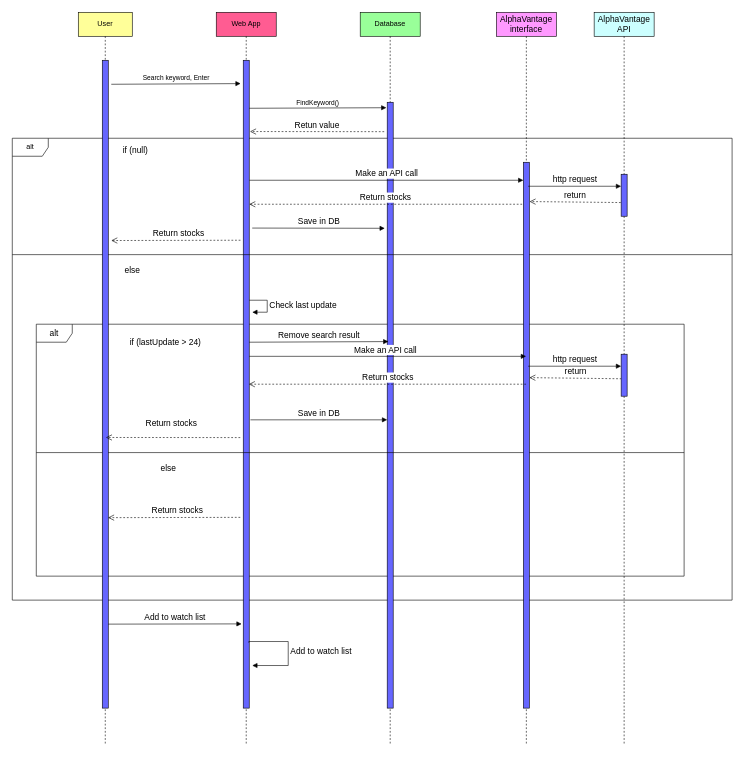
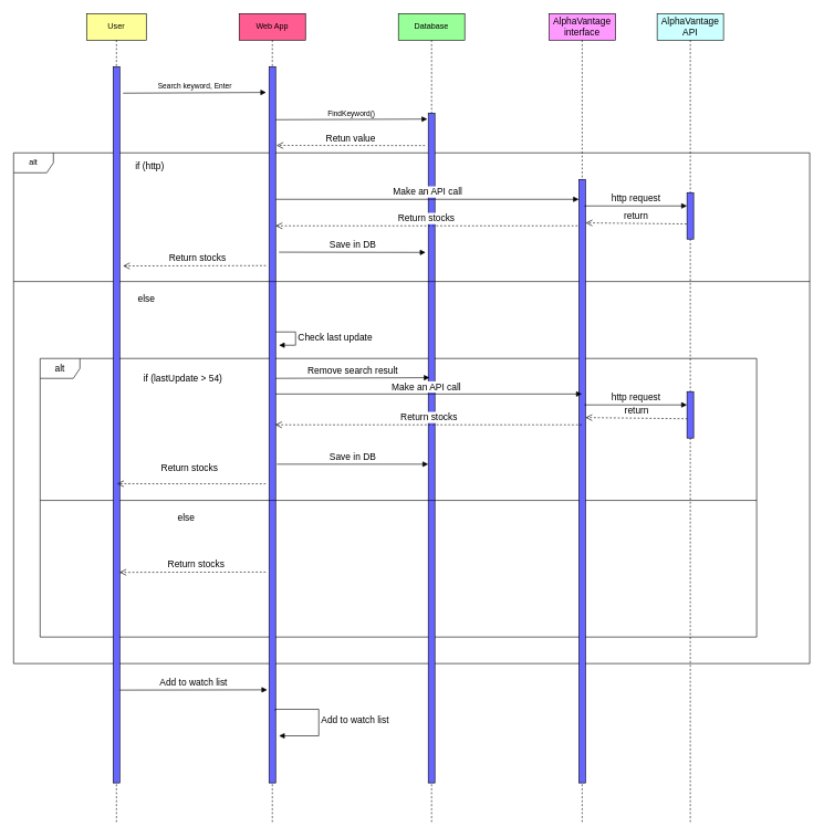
  <mxCell id="0" />
  <mxCell id="1" parent="0" />
  <mxCell id="2" value="alt" style="shape=umlFrame;whiteSpace=wrap;html=1;" vertex="1" parent="1"><mxGeometry x="20" y="230" width="1200" height="770" as="geometry" /></mxCell>
  <mxCell id="3" value="alt" style="shape=umlFrame;whiteSpace=wrap;html=1;fontSize=14;" vertex="1" parent="1"><mxGeometry x="60" y="540" width="1080" height="420" as="geometry" /></mxCell>
  <mxCell id="4" value="Database" style="shape=umlLifeline;perimeter=lifelinePerimeter;whiteSpace=wrap;html=1;container=1;collapsible=0;recursiveResize=0;outlineConnect=0;fillColor=#99FF99;" vertex="1" parent="1"><mxGeometry x="600" y="20" width="100" height="1220" as="geometry" /></mxCell>
  <mxCell id="5" value="" style="html=1;points=[];perimeter=orthogonalPerimeter;fillColor=#6666FF;" vertex="1" parent="4"><mxGeometry x="45" y="150" width="10" height="1010" as="geometry" /></mxCell>
  <mxCell id="6" value="Web App" style="shape=umlLifeline;perimeter=lifelinePerimeter;whiteSpace=wrap;html=1;container=1;collapsible=0;recursiveResize=0;outlineConnect=0;fillColor=#FF5C92;" vertex="1" parent="1"><mxGeometry x="360" y="20" width="100" height="1220" as="geometry" /></mxCell>
  <mxCell id="7" value="Make an API call" style="html=1;verticalAlign=bottom;endArrow=block;rounded=0;fontSize=14;" edge="1" parent="6" target="21"><mxGeometry width="80" relative="1" as="geometry"><mxPoint x="55" y="280" as="sourcePoint" /><mxPoint x="135" y="280" as="targetPoint" /><mxPoint as="offset" /></mxGeometry></mxCell>
  <mxCell id="8" value="" style="html=1;points=[];perimeter=orthogonalPerimeter;fillColor=#6666FF;" vertex="1" parent="6"><mxGeometry x="45" y="80" width="10" height="1080" as="geometry" /></mxCell>
  <mxCell id="9" value="FindKeyword()" style="html=1;verticalAlign=bottom;endArrow=block;rounded=0;entryX=-0.133;entryY=0.009;entryDx=0;entryDy=0;entryPerimeter=0;" edge="1" parent="6" target="5"><mxGeometry width="80" relative="1" as="geometry"><mxPoint x="55" y="160" as="sourcePoint" /><mxPoint x="280" y="160" as="targetPoint" /><mxPoint as="offset" /></mxGeometry></mxCell>
  <mxCell id="10" value="Check last update" style="edgeStyle=orthogonalEdgeStyle;html=1;align=left;spacingLeft=2;endArrow=block;rounded=0;entryX=1;entryY=0;fontSize=14;" edge="1" parent="6"><mxGeometry relative="1" as="geometry"><mxPoint x="55" y="480" as="sourcePoint" /><Array as="points"><mxPoint x="85" y="480" /></Array><mxPoint x="60" y="500" as="targetPoint" /></mxGeometry></mxCell>
  <mxCell id="11" value="Remove search result" style="html=1;verticalAlign=bottom;endArrow=block;rounded=0;fontSize=14;entryX=0.2;entryY=0.395;entryDx=0;entryDy=0;entryPerimeter=0;" edge="1" parent="6" target="5"><mxGeometry width="80" relative="1" as="geometry"><mxPoint x="55" y="550" as="sourcePoint" /><mxPoint x="135" y="550" as="targetPoint" /></mxGeometry></mxCell>
  <mxCell id="12" value="User" style="shape=umlLifeline;perimeter=lifelinePerimeter;whiteSpace=wrap;html=1;container=1;collapsible=0;recursiveResize=0;outlineConnect=0;fillColor=#FFFF99;" vertex="1" parent="1"><mxGeometry x="130" y="20" width="90" height="1220" as="geometry" /></mxCell>
  <mxCell id="13" value="" style="line;strokeWidth=1;fillColor=none;align=left;verticalAlign=middle;spacingTop=-1;spacingLeft=3;spacingRight=3;rotatable=0;labelPosition=right;points=[];portConstraint=eastwest;fontSize=14;" vertex="1" parent="12"><mxGeometry x="-70" y="730" width="1080" height="8" as="geometry" /></mxCell>
  <mxCell id="14" value="" style="line;strokeWidth=1;fillColor=none;align=left;verticalAlign=middle;spacingTop=-1;spacingLeft=3;spacingRight=3;rotatable=0;labelPosition=right;points=[];portConstraint=eastwest;fontSize=14;" vertex="1" parent="12"><mxGeometry x="-110" y="400" width="1200" height="8" as="geometry" /></mxCell>
  <mxCell id="15" value="" style="html=1;points=[];perimeter=orthogonalPerimeter;fillColor=#6666FF;" vertex="1" parent="12"><mxGeometry x="40" y="80" width="10" height="1080" as="geometry" /></mxCell>
  <mxCell id="16" value="Search keyword, Enter" style="html=1;verticalAlign=bottom;endArrow=block;rounded=0;entryX=-0.433;entryY=0.036;entryDx=0;entryDy=0;entryPerimeter=0;" edge="1" parent="12" target="8"><mxGeometry width="80" relative="1" as="geometry"><mxPoint x="55" y="120" as="sourcePoint" /><mxPoint x="270" y="120" as="targetPoint" /></mxGeometry></mxCell>
  <mxCell id="17" value="Return stocks" style="html=1;verticalAlign=bottom;endArrow=open;dashed=1;endSize=8;rounded=0;fontSize=14;entryX=0.967;entryY=0.706;entryDx=0;entryDy=0;entryPerimeter=0;" edge="1" parent="12"><mxGeometry x="-0.045" relative="1" as="geometry"><mxPoint x="270.33" y="380" as="sourcePoint" /><mxPoint x="55.0" y="380.48" as="targetPoint" /><mxPoint as="offset" /></mxGeometry></mxCell>
  <mxCell id="18" value="else" style="text;html=1;align=center;verticalAlign=middle;resizable=0;points=[];autosize=1;strokeColor=none;fillColor=none;fontSize=14;" vertex="1" parent="12"><mxGeometry x="70" y="420" width="40" height="20" as="geometry" /></mxCell>
  <mxCell id="19" value="Add to watch list" style="html=1;verticalAlign=bottom;endArrow=block;rounded=0;fontSize=14;entryX=-0.267;entryY=0.87;entryDx=0;entryDy=0;entryPerimeter=0;" edge="1" parent="12" target="8"><mxGeometry width="80" relative="1" as="geometry"><mxPoint x="50" y="1020" as="sourcePoint" /><mxPoint x="130" y="1020" as="targetPoint" /></mxGeometry></mxCell>
  <mxCell id="20" value="&lt;span style=&quot;font-size: 14px&quot;&gt;AlphaVantage&lt;br&gt;interface&lt;br&gt;&lt;/span&gt;" style="shape=umlLifeline;perimeter=lifelinePerimeter;whiteSpace=wrap;html=1;container=1;collapsible=0;recursiveResize=0;outlineConnect=0;fillColor=#FF99FF;" vertex="1" parent="1"><mxGeometry x="827" y="20" width="100" height="1220" as="geometry" /></mxCell>
  <mxCell id="21" value="" style="html=1;points=[];perimeter=orthogonalPerimeter;fillColor=#6666FF;" vertex="1" parent="20"><mxGeometry x="45" y="250" width="10" height="910" as="geometry" /></mxCell>
  <mxCell id="22" value="return" style="html=1;verticalAlign=bottom;endArrow=open;dashed=1;endSize=8;rounded=0;fontSize=14;exitX=-0.133;exitY=0.068;exitDx=0;exitDy=0;exitPerimeter=0;" edge="1" parent="20"><mxGeometry relative="1" as="geometry"><mxPoint x="208.67" y="610.94" as="sourcePoint" /><mxPoint x="55" y="609.06" as="targetPoint" /></mxGeometry></mxCell>
- <mxCell id="23" value="&lt;font style=&quot;font-size: 14px&quot;&gt;if (null)&lt;/font&gt;" style="text;html=1;align=center;verticalAlign=middle;resizable=0;points=[];autosize=1;strokeColor=none;fillColor=none;" vertex="1" parent="1"><mxGeometry x="195" y="240" width="60" height="20" as="geometry" /></mxCell>
+ <mxCell id="23" value="&lt;font style=&quot;font-size: 14px&quot;&gt;if (http)&lt;/font&gt;" style="text;html=1;align=center;verticalAlign=middle;resizable=0;points=[];autosize=1;strokeColor=none;fillColor=none;" vertex="1" parent="1"><mxGeometry x="195" y="240" width="60" height="20" as="geometry" /></mxCell>
  <mxCell id="24" value="Return stocks" style="html=1;verticalAlign=bottom;endArrow=open;dashed=1;endSize=8;rounded=0;fontSize=14;" edge="1" parent="1" target="8"><mxGeometry relative="1" as="geometry"><mxPoint x="870" y="340" as="sourcePoint" /><mxPoint x="790" y="340" as="targetPoint" /><mxPoint as="offset" /></mxGeometry></mxCell>
  <mxCell id="25" value="Save in DB" style="html=1;verticalAlign=bottom;endArrow=block;rounded=0;fontSize=14;exitX=1.5;exitY=0.259;exitDx=0;exitDy=0;exitPerimeter=0;entryX=-0.4;entryY=0.208;entryDx=0;entryDy=0;entryPerimeter=0;" edge="1" parent="1" source="8" target="5"><mxGeometry width="80" relative="1" as="geometry"><mxPoint x="420" y="380" as="sourcePoint" /><mxPoint x="640" y="380" as="targetPoint" /><mxPoint as="offset" /></mxGeometry></mxCell>
  <mxCell id="26" value="Return stocks" style="html=1;verticalAlign=bottom;endArrow=open;dashed=1;endSize=8;rounded=0;fontSize=14;entryX=0.512;entryY=0.581;entryDx=0;entryDy=0;entryPerimeter=0;" edge="1" parent="1" target="12"><mxGeometry x="0.023" y="-13" relative="1" as="geometry"><mxPoint x="400" y="729" as="sourcePoint" /><mxPoint x="190" y="493" as="targetPoint" /><mxPoint as="offset" /></mxGeometry></mxCell>
- <mxCell id="27" value="if (lastUpdate &amp;gt; 24)" style="text;html=1;align=center;verticalAlign=middle;resizable=0;points=[];autosize=1;strokeColor=none;fillColor=none;fontSize=14;" vertex="1" parent="1"><mxGeometry x="210" y="560" width="130" height="20" as="geometry" /></mxCell>
+ <mxCell id="27" value="if (lastUpdate &amp;gt; 54)" style="text;html=1;align=center;verticalAlign=middle;resizable=0;points=[];autosize=1;strokeColor=none;fillColor=none;fontSize=14;" vertex="1" parent="1"><mxGeometry x="210" y="560" width="130" height="20" as="geometry" /></mxCell>
  <mxCell id="28" value="Make an API call" style="html=1;verticalAlign=bottom;endArrow=block;rounded=0;fontSize=14;exitX=1;exitY=0.457;exitDx=0;exitDy=0;exitPerimeter=0;" edge="1" parent="1" source="8" target="20"><mxGeometry x="-0.018" width="80" relative="1" as="geometry"><mxPoint x="420" y="610.2" as="sourcePoint" /><mxPoint x="870" y="610" as="targetPoint" /><mxPoint as="offset" /></mxGeometry></mxCell>
  <mxCell id="29" value="Return stocks" style="html=1;verticalAlign=bottom;endArrow=open;dashed=1;endSize=8;rounded=0;fontSize=14;entryX=0.933;entryY=0.5;entryDx=0;entryDy=0;entryPerimeter=0;" edge="1" parent="1" source="20" target="8"><mxGeometry relative="1" as="geometry"><mxPoint x="870" y="641" as="sourcePoint" /><mxPoint x="420" y="620" as="targetPoint" /><Array as="points" /><mxPoint as="offset" /></mxGeometry></mxCell>
  <mxCell id="30" value="Save in DB" style="html=1;verticalAlign=bottom;endArrow=block;rounded=0;fontSize=14;exitX=1.2;exitY=0.555;exitDx=0;exitDy=0;exitPerimeter=0;" edge="1" parent="1" source="8" target="5"><mxGeometry width="80" relative="1" as="geometry"><mxPoint x="420" y="730" as="sourcePoint" /><mxPoint x="640" y="699" as="targetPoint" /><mxPoint as="offset" /></mxGeometry></mxCell>
  <mxCell id="31" value="Return stocks" style="html=1;verticalAlign=bottom;endArrow=open;dashed=1;endSize=8;rounded=0;fontSize=14;entryX=0.967;entryY=0.706;entryDx=0;entryDy=0;entryPerimeter=0;" edge="1" parent="1" target="15"><mxGeometry x="-0.045" relative="1" as="geometry"><mxPoint x="400" y="862" as="sourcePoint" /><mxPoint x="170.17" y="820" as="targetPoint" /><mxPoint as="offset" /></mxGeometry></mxCell>
  <mxCell id="32" value="else" style="text;html=1;align=center;verticalAlign=middle;resizable=0;points=[];autosize=1;strokeColor=none;fillColor=none;fontSize=14;" vertex="1" parent="1"><mxGeometry x="260" y="770" width="40" height="20" as="geometry" /></mxCell>
  <mxCell id="33" value="Retun value" style="html=1;verticalAlign=bottom;endArrow=open;dashed=1;endSize=8;rounded=0;fontSize=14;entryX=1.133;entryY=0.11;entryDx=0;entryDy=0;entryPerimeter=0;" edge="1" parent="1" target="8"><mxGeometry relative="1" as="geometry"><mxPoint x="640" y="219" as="sourcePoint" /><mxPoint x="450" y="420" as="targetPoint" /><mxPoint as="offset" /></mxGeometry></mxCell>
  <mxCell id="34" value="Add to watch list" style="edgeStyle=orthogonalEdgeStyle;html=1;align=left;spacingLeft=2;endArrow=block;rounded=0;fontSize=14;exitX=0.933;exitY=0.899;exitDx=0;exitDy=0;exitPerimeter=0;" edge="1" parent="1" source="8"><mxGeometry relative="1" as="geometry"><mxPoint x="420" y="1069" as="sourcePoint" /><Array as="points"><mxPoint x="414" y="1069" /><mxPoint x="480" y="1069" /><mxPoint x="480" y="1109" /></Array><mxPoint x="420" y="1109" as="targetPoint" /></mxGeometry></mxCell>
  <mxCell id="35" value="AlphaVantage&lt;br&gt;API" style="shape=umlLifeline;perimeter=lifelinePerimeter;whiteSpace=wrap;html=1;container=1;collapsible=0;recursiveResize=0;outlineConnect=0;fontSize=14;fillColor=#CCFFFF;" vertex="1" parent="1"><mxGeometry x="990" y="20" width="100" height="1220" as="geometry" /></mxCell>
  <mxCell id="36" value="" style="html=1;points=[];perimeter=orthogonalPerimeter;fontSize=14;fillColor=#6666FF;" vertex="1" parent="35"><mxGeometry x="45" y="270" width="10" height="70" as="geometry" /></mxCell>
  <mxCell id="37" value="http request" style="html=1;verticalAlign=bottom;endArrow=block;rounded=0;fontSize=14;" edge="1" parent="35"><mxGeometry width="80" relative="1" as="geometry"><mxPoint x="-110" y="590" as="sourcePoint" /><mxPoint x="45" y="590" as="targetPoint" /></mxGeometry></mxCell>
  <mxCell id="38" value="" style="html=1;points=[];perimeter=orthogonalPerimeter;fontSize=14;fillColor=#6666FF;" vertex="1" parent="35"><mxGeometry x="45" y="570" width="10" height="70" as="geometry" /></mxCell>
  <mxCell id="39" value="http request" style="html=1;verticalAlign=bottom;endArrow=block;rounded=0;fontSize=14;" edge="1" parent="1" target="36"><mxGeometry width="80" relative="1" as="geometry"><mxPoint x="880" y="310" as="sourcePoint" /><mxPoint x="960" y="310" as="targetPoint" /></mxGeometry></mxCell>
  <mxCell id="40" value="return" style="html=1;verticalAlign=bottom;endArrow=open;dashed=1;endSize=8;rounded=0;fontSize=14;exitX=-0.067;exitY=0.674;exitDx=0;exitDy=0;exitPerimeter=0;entryX=1.033;entryY=0.072;entryDx=0;entryDy=0;entryPerimeter=0;" edge="1" parent="1" source="36" target="21"><mxGeometry relative="1" as="geometry"><mxPoint x="960" y="330" as="sourcePoint" /><mxPoint x="880" y="330" as="targetPoint" /></mxGeometry></mxCell>
